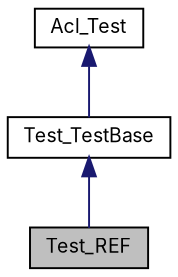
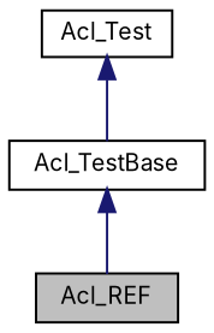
  digraph {
    fontname=Inter
    node [color=black fillcolor=white fontname=Inter fontsize=10 shape=record style=filled]
    edge [color=midnightblue dir=back fontname=Inter fontsize=10 labelfontname=Helvetica labelfontsize=10 style=solid]
-   n1 [fillcolor=grey75 fontcolor=black height=0.2 label=Test_REF width=0.4]
-   n2 [height=0.2 label=Test_TestBase width=0.4]
+   n1 [fillcolor=grey75 fontcolor=black height=0.2 label=Acl_REF width=0.4]
+   n2 [height=0.2 label=Acl_TestBase width=0.4]
    n3 [height=0.2 label=Acl_Test width=0.4]
    n2 -> n1
    n3 -> n2
  }
